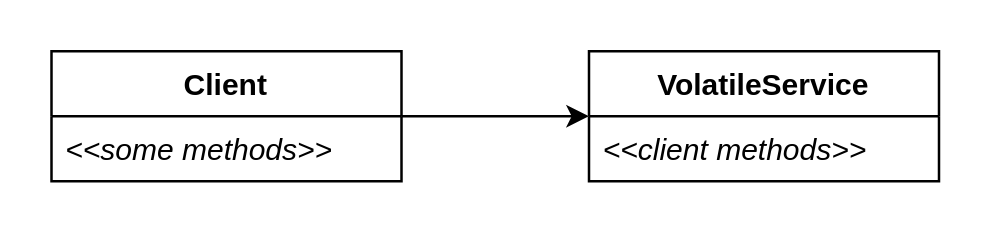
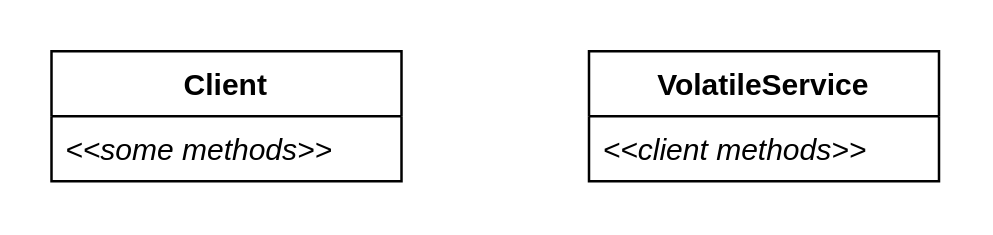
  <mxCell id="0" />
  <mxCell id="1" parent="0" />
  <mxCell id="2" value="VolatileService" style="swimlane;fontStyle=1;childLayout=stackLayout;horizontal=1;startSize=26;fillColor=#ffffff;horizontalStack=0;resizeParent=1;resizeParentMax=0;resizeLast=0;collapsible=1;marginBottom=0;swimlaneFillColor=#ffffff;" vertex="1" parent="1"><mxGeometry x="235" y="20" width="140" height="52" as="geometry" /></mxCell>
  <mxCell id="3" value="&lt;&lt;client methods&gt;&gt;" style="text;strokeColor=none;fillColor=none;align=left;verticalAlign=top;spacingLeft=4;spacingRight=4;overflow=hidden;rotatable=0;points=[[0,0.5],[1,0.5]];portConstraint=eastwest;fontStyle=2" vertex="1" parent="2"><mxGeometry y="26" width="140" height="26" as="geometry" /></mxCell>
- <mxCell id="4" style="edgeStyle=orthogonalEdgeStyle;rounded=0;orthogonalLoop=1;jettySize=auto;html=1;exitX=1;exitY=0.5;exitDx=0;exitDy=0;entryX=0;entryY=0.5;entryDx=0;entryDy=0;" edge="1" parent="1" source="5" target="2"><mxGeometry relative="1" as="geometry"><Array as="points" /></mxGeometry></mxCell>
  <mxCell id="5" value="Client" style="swimlane;fontStyle=1;childLayout=stackLayout;horizontal=1;startSize=26;fillColor=#ffffff;horizontalStack=0;resizeParent=1;resizeParentMax=0;resizeLast=0;collapsible=1;marginBottom=0;swimlaneFillColor=#ffffff;" vertex="1" parent="1"><mxGeometry x="20" y="20" width="140" height="52" as="geometry" /></mxCell>
  <mxCell id="6" value="&lt;&lt;some methods&gt;&gt;" style="text;strokeColor=none;fillColor=none;align=left;verticalAlign=top;spacingLeft=4;spacingRight=4;overflow=hidden;rotatable=0;points=[[0,0.5],[1,0.5]];portConstraint=eastwest;fontStyle=2" vertex="1" parent="5"><mxGeometry y="26" width="140" height="26" as="geometry" /></mxCell>
